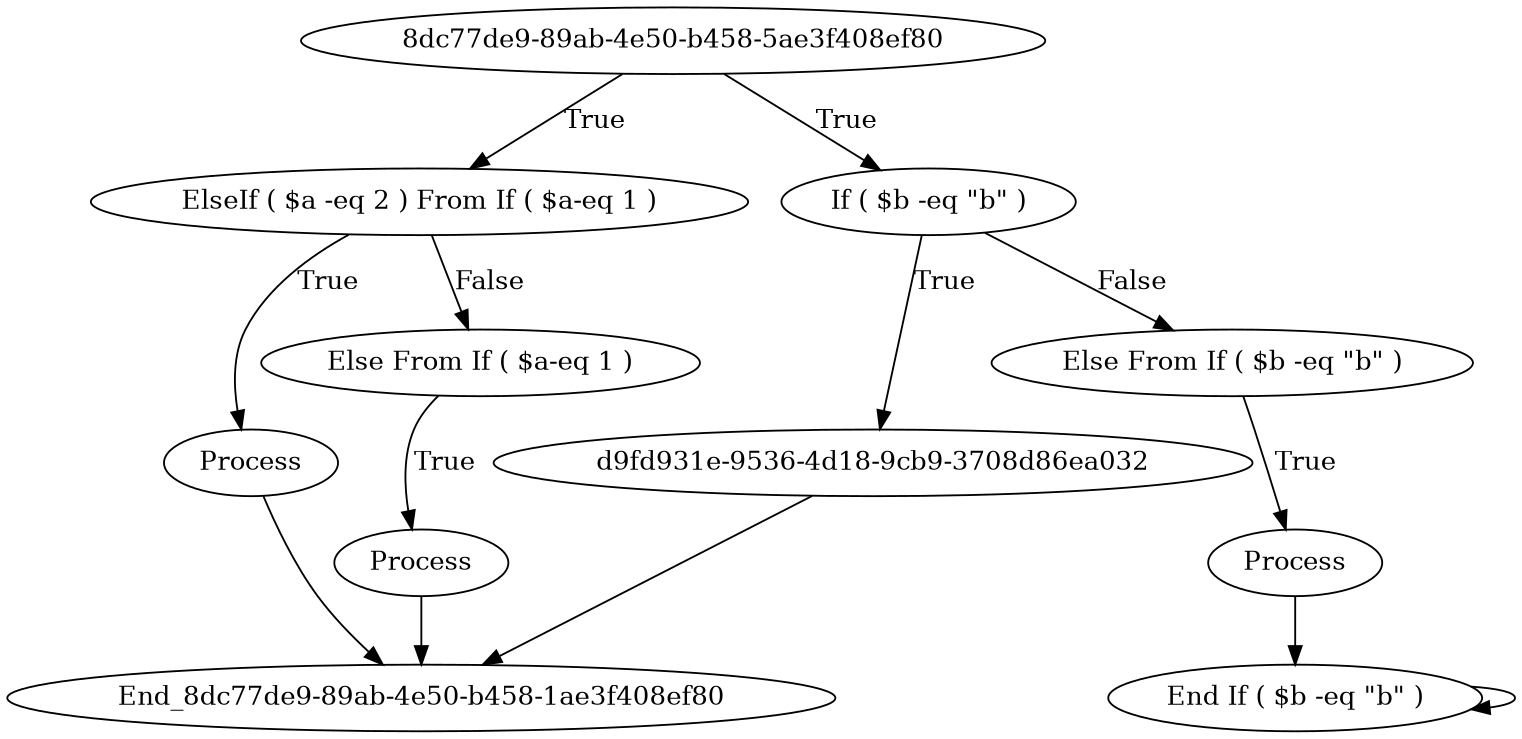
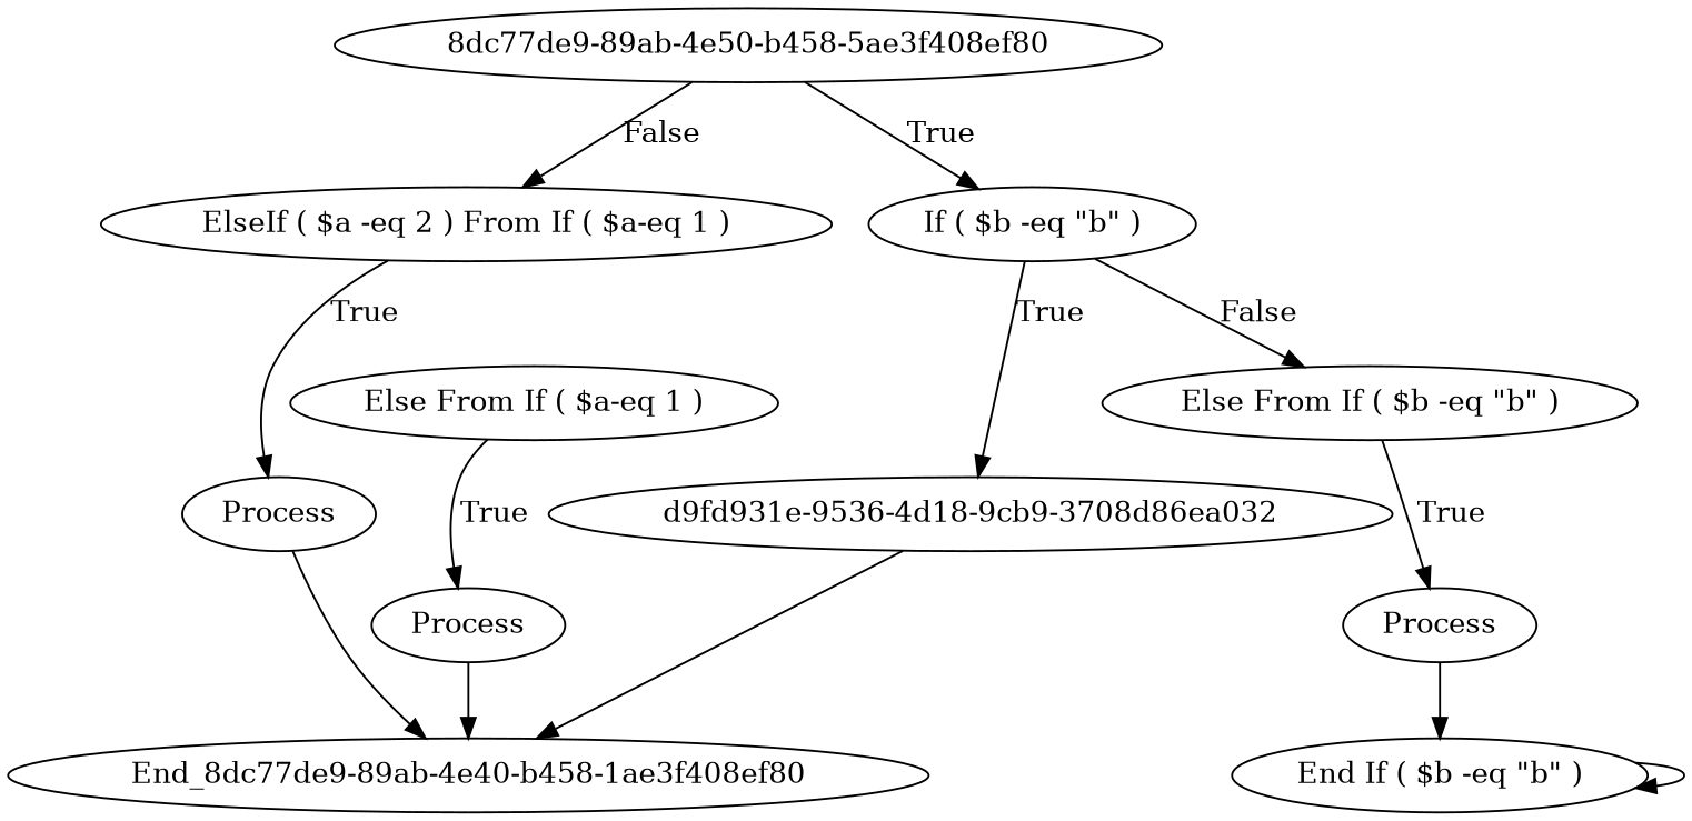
  digraph {
    compound=true
    n1 [label="ElseIf ( $a -eq 2 ) From If ( $a-eq 1 )"]
    n2 [label="Else From If ( $a-eq 1 )"]
    n3 [label=Process]
    n4 [label="8dc77de9-89ab-4e50-b458-5ae3f408ef80"]
    n5 [label="If ( $b -eq \"b\" )"]
    n6 [label="Else From If ( $b -eq \"b\" )"]
    n7 [label="d9fd931e-9536-4d18-9cb9-3708d86ea032"]
    n8 [label=Process]
-   "End_8dc77de9-89ab-4e50-b458-1ae3f408ef80"
+   "End_8dc77de9-89ab-4e50-b458-1ae3f408ef80" [label="End_8dc77de9-89ab-4e40-b458-1ae3f408ef80"]
    n10 [label=Process]
    n11 [label="End If ( $b -eq \"b\" )"]
-   n1 -> n2 [label=False]
    n1 -> n3 [label=True]
    n2 -> n8 [label=True]
    n3 -> "End_8dc77de9-89ab-4e50-b458-1ae3f408ef80"
-   n4 -> n1 [label=True]
+   n4 -> n1 [label=False]
    n4 -> n5 [label=True]
    n5 -> n6 [label=False]
    n5 -> n7 [label=True]
    n6 -> n10 [label=True]
    n7 -> "End_8dc77de9-89ab-4e50-b458-1ae3f408ef80"
    n8 -> "End_8dc77de9-89ab-4e50-b458-1ae3f408ef80"
    n10 -> n11
    n11 -> n11
  }
